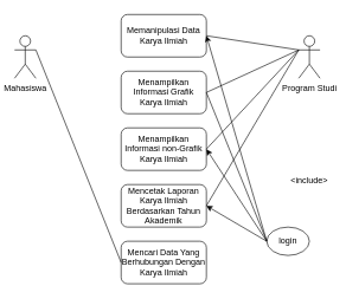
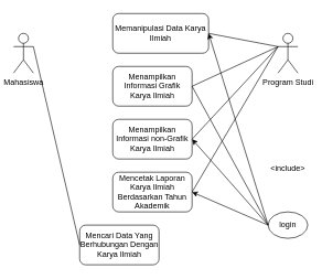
  <mxCell id="0" />
  <mxCell id="1" parent="0" />
  <mxCell id="2" value="Mahasiswa" style="shape=umlActor;verticalLabelPosition=bottom;labelBackgroundColor=#ffffff;verticalAlign=top;html=1;outlineConnect=0;" vertex="1" parent="1"><mxGeometry x="20" y="50" width="30" height="60" as="geometry" /></mxCell>
  <mxCell id="3" value="Program Studi" style="shape=umlActor;verticalLabelPosition=bottom;labelBackgroundColor=#ffffff;verticalAlign=top;html=1;outlineConnect=0;" vertex="1" parent="1"><mxGeometry x="420" y="50" width="30" height="60" as="geometry" /></mxCell>
- <mxCell id="4" value="login" style="ellipse;whiteSpace=wrap;html=1;" vertex="1" parent="1"><mxGeometry x="375" y="320" width="60" height="40" as="geometry" /></mxCell>
- <mxCell id="5" value="Memanipulasi Data Karya Ilmiah" style="rounded=1;whiteSpace=wrap;html=1;" vertex="1" parent="1"><mxGeometry x="170" y="20" width="120" height="60" as="geometry" /></mxCell>
+ <mxCell id="4" value="login" style="ellipse;whiteSpace=wrap;html=1;" vertex="1" parent="1"><mxGeometry x="405" y="320" width="60" height="40" as="geometry" /></mxCell>
+ <mxCell id="5" value="Memanipulasi Data Karya Ilmiah" style="rounded=1;whiteSpace=wrap;html=1;" vertex="1" parent="1"><mxGeometry x="170" y="20" width="145" height="60" as="geometry" /></mxCell>
  <mxCell id="6" value="Menampilkan Informasi Grafik Karya Ilmiah" style="rounded=1;whiteSpace=wrap;html=1;" vertex="1" parent="1"><mxGeometry x="170" y="100" width="120" height="60" as="geometry" /></mxCell>
  <mxCell id="7" value="Menampilkan Informasi non-Grafik Karya Ilmiah" style="rounded=1;whiteSpace=wrap;html=1;" vertex="1" parent="1"><mxGeometry x="170" y="180" width="120" height="60" as="geometry" /></mxCell>
  <mxCell id="8" value="Mencetak Laporan Karya Ilmiah Berdasarkan Tahun Akademik" style="rounded=1;whiteSpace=wrap;html=1;" vertex="1" parent="1"><mxGeometry x="170" y="260" width="120" height="60" as="geometry" /></mxCell>
- <mxCell id="9" value="Mencari Data Yang Berhubungan Dengan Karya Ilmiah" style="rounded=1;whiteSpace=wrap;html=1;" vertex="1" parent="1"><mxGeometry x="170" y="340" width="120" height="60" as="geometry" /></mxCell>
+ <mxCell id="9" value="Mencari Data Yang Berhubungan Dengan Karya Ilmiah" style="rounded=1;whiteSpace=wrap;html=1;" vertex="1" parent="1"><mxGeometry x="120" y="340" width="120" height="60" as="geometry" /></mxCell>
  <mxCell id="10" value="" style="endArrow=classic;html=1;exitX=0;exitY=0.5;exitDx=0;exitDy=0;entryX=1;entryY=0.5;entryDx=0;entryDy=0;" edge="1" parent="1" source="4" target="5"><mxGeometry width="50" height="50" relative="1" as="geometry"><mxPoint x="490" y="320" as="sourcePoint" /><mxPoint x="540" y="270" as="targetPoint" /></mxGeometry></mxCell>
  <mxCell id="11" value="" style="endArrow=none;html=1;exitX=0;exitY=0.5;exitDx=0;exitDy=0;entryX=1;entryY=0.5;entryDx=0;entryDy=0;" edge="1" parent="1" source="4" target="6"><mxGeometry width="50" height="50" relative="1" as="geometry"><mxPoint x="480" y="370" as="sourcePoint" /><mxPoint x="530" y="320" as="targetPoint" /></mxGeometry></mxCell>
  <mxCell id="12" value="" style="endArrow=classic;html=1;exitX=0;exitY=0.5;exitDx=0;exitDy=0;entryX=1;entryY=0.5;entryDx=0;entryDy=0;" edge="1" parent="1" source="4" target="7"><mxGeometry width="50" height="50" relative="1" as="geometry"><mxPoint x="420" y="370" as="sourcePoint" /><mxPoint x="470" y="320" as="targetPoint" /></mxGeometry></mxCell>
  <mxCell id="13" value="" style="endArrow=classic;html=1;exitX=0;exitY=0.5;exitDx=0;exitDy=0;entryX=1;entryY=0.5;entryDx=0;entryDy=0;" edge="1" parent="1" source="4" target="8"><mxGeometry width="50" height="50" relative="1" as="geometry"><mxPoint x="420" y="420" as="sourcePoint" /><mxPoint x="470" y="370" as="targetPoint" /></mxGeometry></mxCell>
  <mxCell id="14" value="" style="endArrow=none;html=1;entryX=1;entryY=0.333;entryDx=0;entryDy=0;entryPerimeter=0;exitX=0;exitY=0.5;exitDx=0;exitDy=0;" edge="1" parent="1" source="9" target="2"><mxGeometry width="50" height="50" relative="1" as="geometry"><mxPoint x="-100" y="310" as="sourcePoint" /><mxPoint x="-50" y="260" as="targetPoint" /></mxGeometry></mxCell>
  <mxCell id="15" value="" style="endArrow=none;html=1;entryX=0;entryY=0.333;entryDx=0;entryDy=0;entryPerimeter=0;exitX=1;exitY=0.5;exitDx=0;exitDy=0;" edge="1" parent="1" source="5" target="3"><mxGeometry width="50" height="50" relative="1" as="geometry"><mxPoint x="460" y="160" as="sourcePoint" /><mxPoint x="510" y="110" as="targetPoint" /></mxGeometry></mxCell>
  <mxCell id="16" value="" style="endArrow=none;html=1;entryX=0;entryY=0.333;entryDx=0;entryDy=0;entryPerimeter=0;exitX=1;exitY=0.5;exitDx=0;exitDy=0;" edge="1" parent="1" source="6" target="3"><mxGeometry width="50" height="50" relative="1" as="geometry"><mxPoint x="460" y="170" as="sourcePoint" /><mxPoint x="510" y="120" as="targetPoint" /></mxGeometry></mxCell>
  <mxCell id="17" value="" style="endArrow=none;html=1;entryX=0;entryY=0.333;entryDx=0;entryDy=0;entryPerimeter=0;exitX=1;exitY=0.5;exitDx=0;exitDy=0;" edge="1" parent="1" source="7" target="3"><mxGeometry width="50" height="50" relative="1" as="geometry"><mxPoint x="470" y="180" as="sourcePoint" /><mxPoint x="520" y="130" as="targetPoint" /></mxGeometry></mxCell>
  <mxCell id="18" value="" style="endArrow=none;html=1;entryX=0;entryY=0.333;entryDx=0;entryDy=0;entryPerimeter=0;exitX=1;exitY=0.5;exitDx=0;exitDy=0;" edge="1" parent="1" source="8" target="3"><mxGeometry width="50" height="50" relative="1" as="geometry"><mxPoint x="470" y="220" as="sourcePoint" /><mxPoint x="520" y="170" as="targetPoint" /></mxGeometry></mxCell>
  <mxCell id="19" value="&amp;lt;include&amp;gt;" style="text;html=1;strokeColor=none;fillColor=none;align=center;verticalAlign=middle;whiteSpace=wrap;rounded=0;" vertex="1" parent="1"><mxGeometry x="415" y="245" width="40" height="20" as="geometry" /></mxCell>
